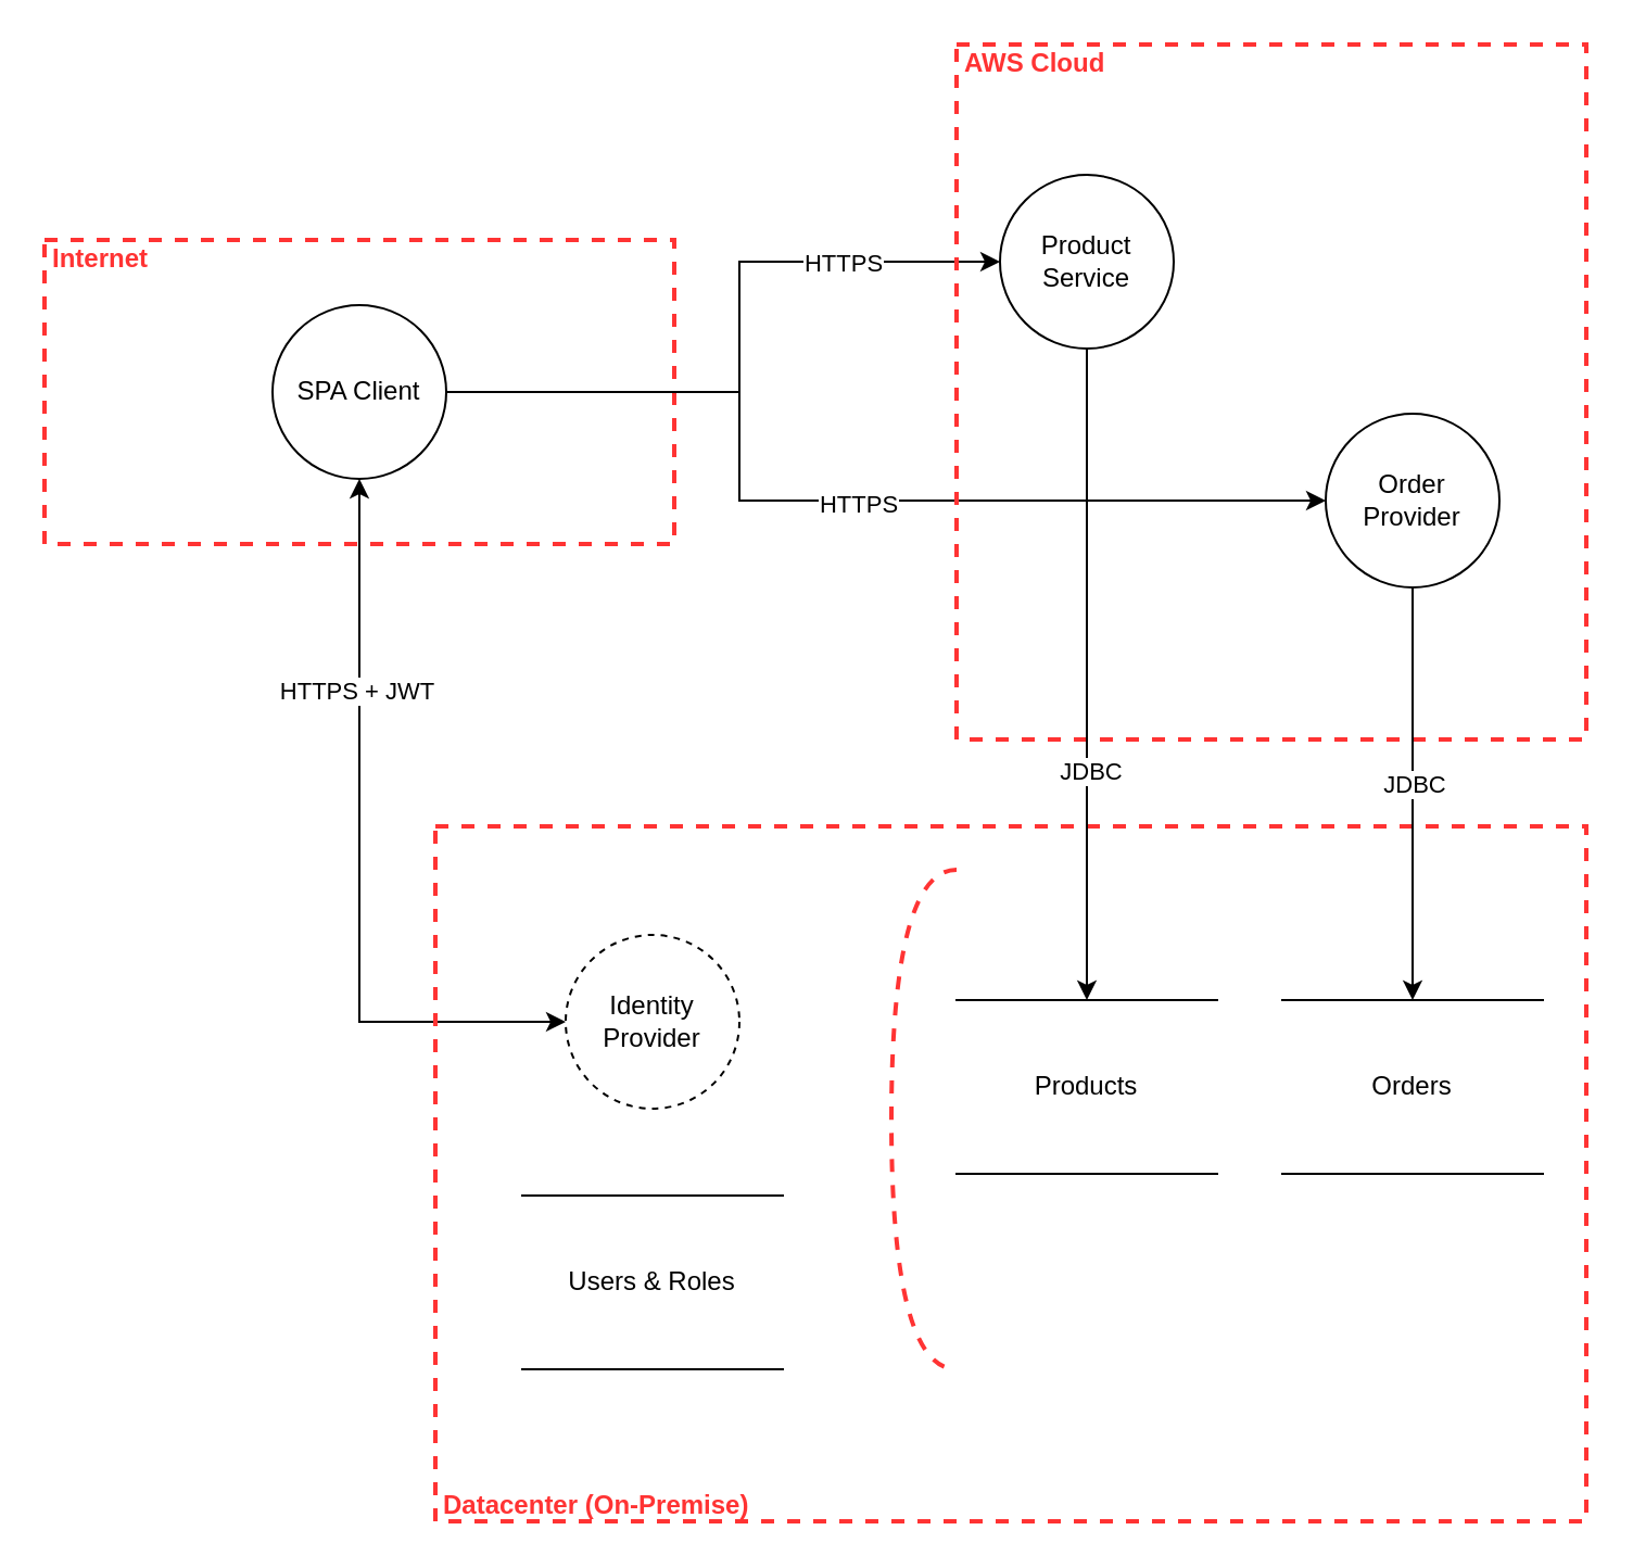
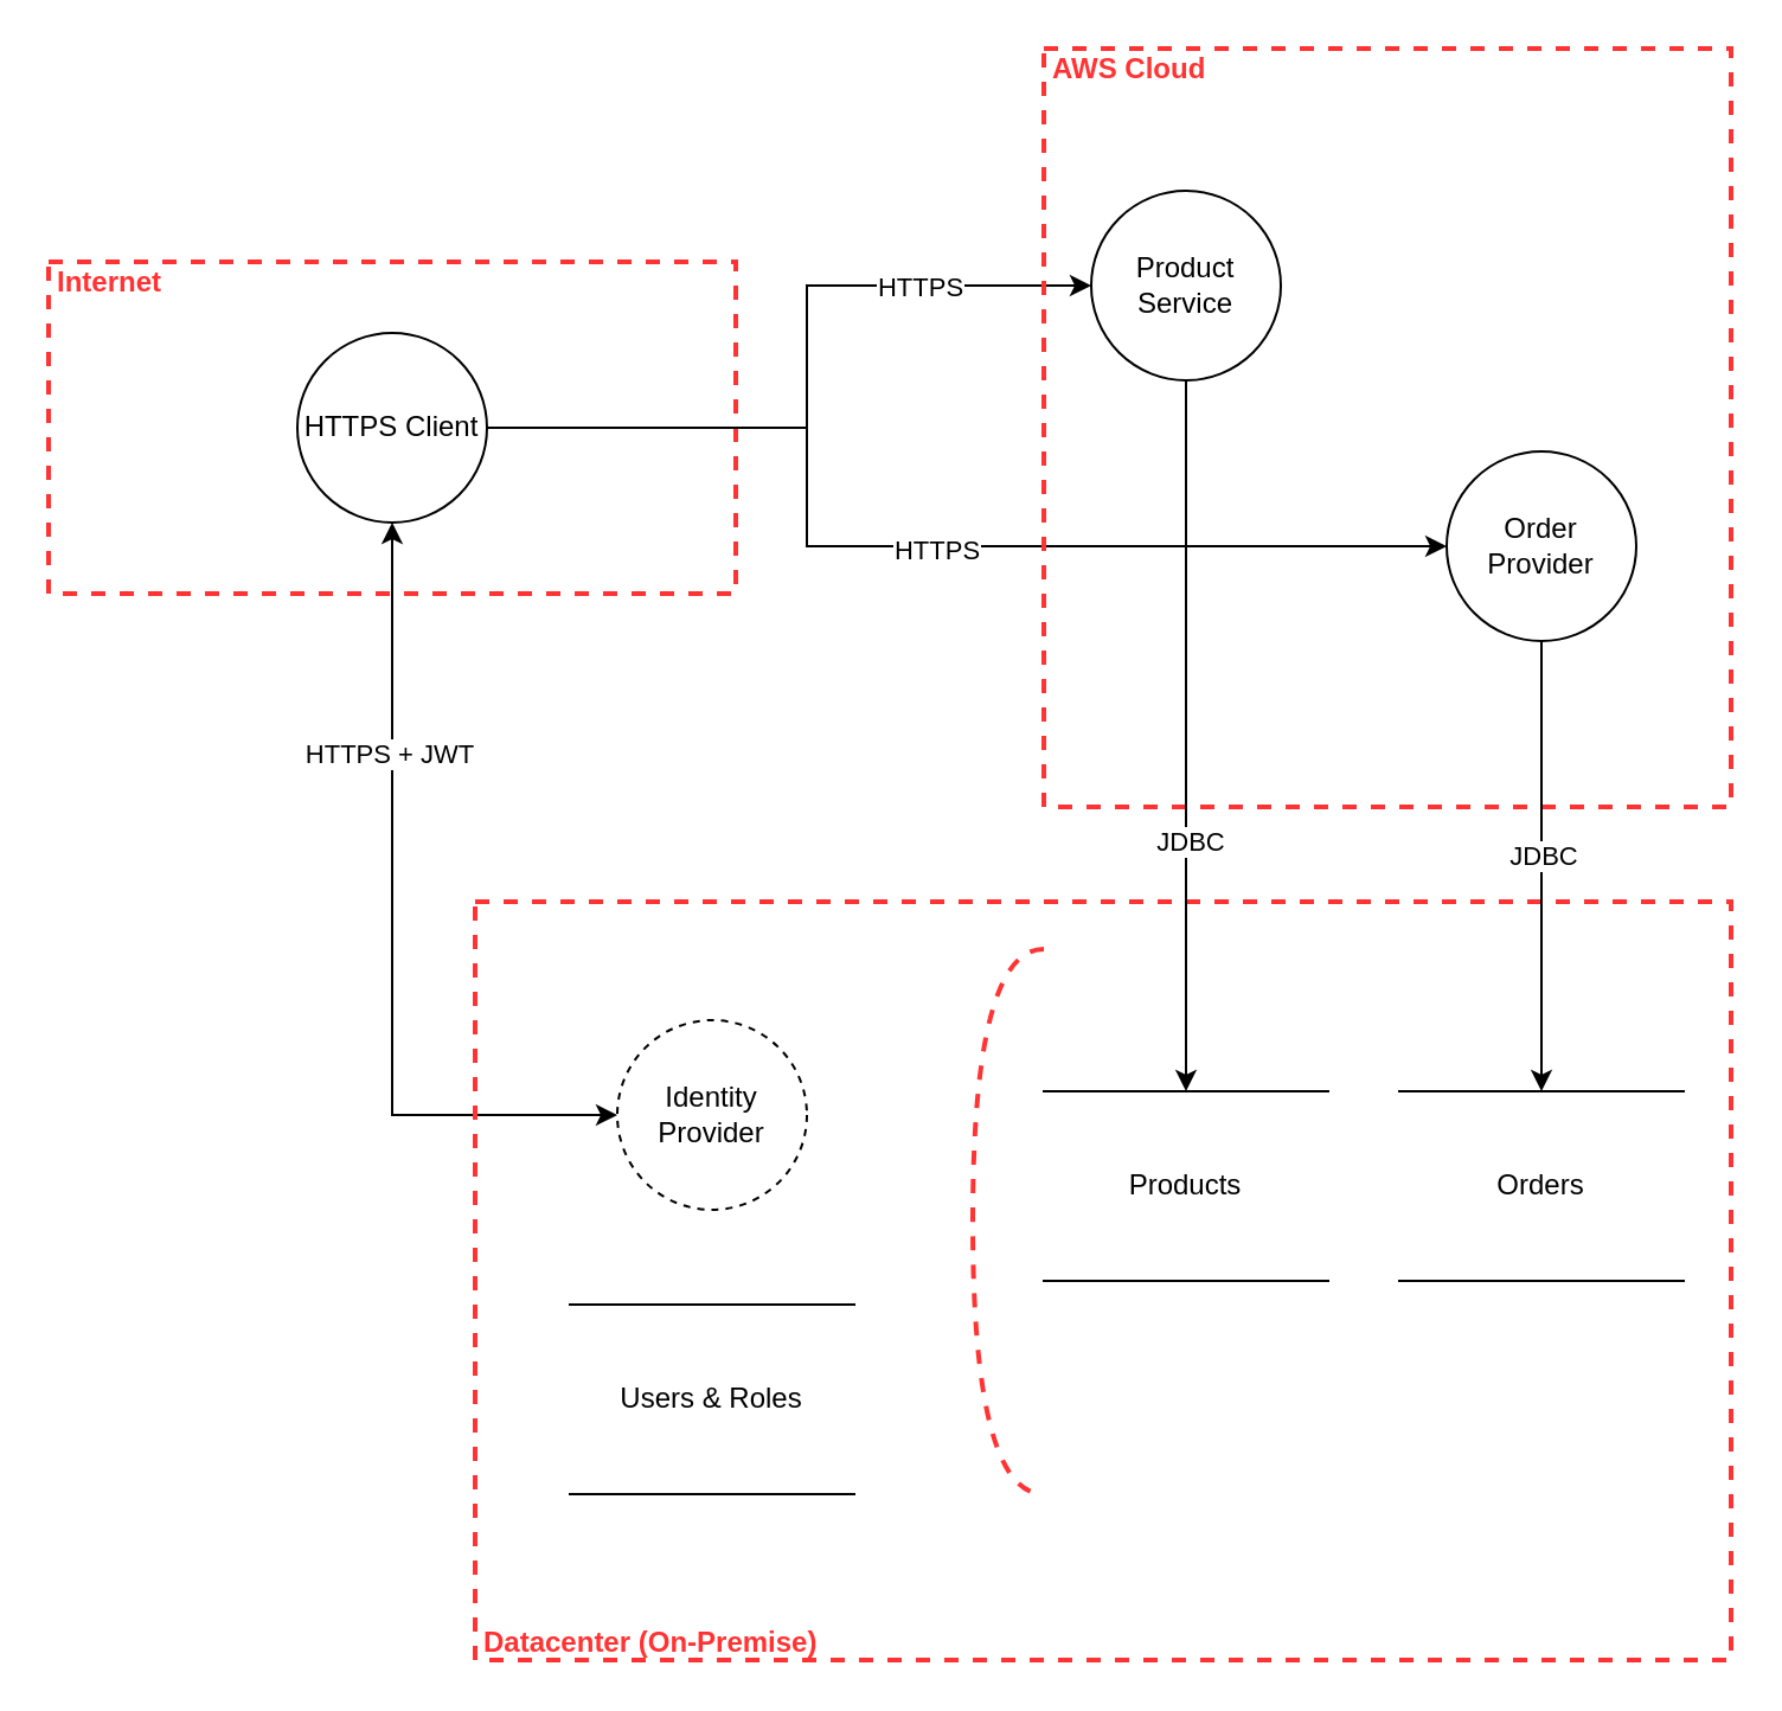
  <mxCell id="0" />
  <mxCell id="1" parent="0" />
  <mxCell id="2" value="Internet" style="html=1;fontColor=#FF3333;fontStyle=1;align=left;verticalAlign=top;spacing=0;labelBorderColor=none;fillColor=none;dashed=1;strokeWidth=2;strokeColor=#FF3333;spacingLeft=4;spacingTop=-3;" vertex="1" parent="1"><mxGeometry x="20" y="110" width="290" height="140" as="geometry" /></mxCell>
  <mxCell id="3" style="edgeStyle=orthogonalEdgeStyle;rounded=0;orthogonalLoop=1;jettySize=auto;html=1;entryX=0;entryY=0.5;entryDx=0;entryDy=0;exitX=0.5;exitY=1;exitDx=0;exitDy=0;startArrow=classic;startFill=1;" edge="1" parent="1" source="9" target="12"><mxGeometry relative="1" as="geometry"><Array as="points"><mxPoint x="165" y="470" /></Array></mxGeometry></mxCell>
  <mxCell id="4" value="HTTPS + JWT" style="edgeLabel;html=1;align=center;verticalAlign=middle;resizable=0;points=[];" vertex="1" connectable="0" parent="3"><mxGeometry x="-0.438" y="-2" relative="1" as="geometry"><mxPoint as="offset" /></mxGeometry></mxCell>
  <mxCell id="5" style="edgeStyle=orthogonalEdgeStyle;rounded=0;orthogonalLoop=1;jettySize=auto;html=1;entryX=0;entryY=0.5;entryDx=0;entryDy=0;" edge="1" parent="1" source="9" target="18"><mxGeometry relative="1" as="geometry"><Array as="points"><mxPoint x="340" y="180" /><mxPoint x="340" y="120" /></Array></mxGeometry></mxCell>
  <mxCell id="6" value="HTTPS" style="edgeLabel;html=1;align=center;verticalAlign=middle;resizable=0;points=[];" vertex="1" connectable="0" parent="5"><mxGeometry x="0.536" relative="1" as="geometry"><mxPoint as="offset" /></mxGeometry></mxCell>
  <mxCell id="7" style="edgeStyle=orthogonalEdgeStyle;rounded=0;orthogonalLoop=1;jettySize=auto;html=1;entryX=0;entryY=0.5;entryDx=0;entryDy=0;" edge="1" parent="1" source="9" target="21"><mxGeometry relative="1" as="geometry"><Array as="points"><mxPoint x="340" y="180" /><mxPoint x="340" y="230" /></Array></mxGeometry></mxCell>
  <mxCell id="8" value="HTTPS" style="edgeLabel;html=1;align=center;verticalAlign=middle;resizable=0;points=[];" vertex="1" connectable="0" parent="7"><mxGeometry x="0.051" y="-1" relative="1" as="geometry"><mxPoint as="offset" /></mxGeometry></mxCell>
- <mxCell id="9" value="SPA Client" style="ellipse;whiteSpace=wrap;html=1;aspect=fixed;" vertex="1" parent="1"><mxGeometry x="125" y="140" width="80" height="80" as="geometry" /></mxCell>
+ <mxCell id="9" value="HTTPS Client" style="ellipse;whiteSpace=wrap;html=1;aspect=fixed;" vertex="1" parent="1"><mxGeometry x="125" y="140" width="80" height="80" as="geometry" /></mxCell>
  <mxCell id="10" value="AWS Cloud" style="html=1;fontColor=#FF3333;fontStyle=1;align=left;verticalAlign=top;spacing=0;labelBorderColor=none;fillColor=none;dashed=1;strokeWidth=2;strokeColor=#FF3333;spacingLeft=4;spacingTop=-3;" vertex="1" parent="1"><mxGeometry x="440" y="20" width="290" height="320" as="geometry" /></mxCell>
  <mxCell id="11" value="Datacenter (On-Premise)" style="html=1;fontColor=#FF3333;fontStyle=1;align=left;verticalAlign=bottom;spacing=0;labelBorderColor=none;fillColor=none;dashed=1;strokeWidth=2;strokeColor=#FF3333;spacingLeft=4;spacingTop=-3;" vertex="1" parent="1"><mxGeometry x="200" y="380" width="530" height="320" as="geometry" /></mxCell>
  <mxCell id="12" value="Identity Provider" style="ellipse;whiteSpace=wrap;html=1;aspect=fixed;dashed=1;" vertex="1" parent="1"><mxGeometry x="260" y="430" width="80" height="80" as="geometry" /></mxCell>
  <mxCell id="13" value="Users &amp;amp; Roles" style="shape=partialRectangle;whiteSpace=wrap;html=1;left=0;right=0;fillColor=none;" vertex="1" parent="1"><mxGeometry x="240" y="550" width="120" height="80" as="geometry" /></mxCell>
  <mxCell id="14" value="Products" style="shape=partialRectangle;whiteSpace=wrap;html=1;left=0;right=0;fillColor=none;" vertex="1" parent="1"><mxGeometry x="440" y="460" width="120" height="80" as="geometry" /></mxCell>
  <mxCell id="15" value="Orders" style="shape=partialRectangle;whiteSpace=wrap;html=1;left=0;right=0;fillColor=none;" vertex="1" parent="1"><mxGeometry x="590" y="460" width="120" height="80" as="geometry" /></mxCell>
  <mxCell id="16" style="edgeStyle=orthogonalEdgeStyle;rounded=0;orthogonalLoop=1;jettySize=auto;html=1;entryX=0.5;entryY=0;entryDx=0;entryDy=0;" edge="1" parent="1" source="18" target="14"><mxGeometry relative="1" as="geometry" /></mxCell>
  <mxCell id="17" value="JDBC" style="edgeLabel;html=1;align=center;verticalAlign=middle;resizable=0;points=[];" vertex="1" connectable="0" parent="16"><mxGeometry x="0.293" y="1" relative="1" as="geometry"><mxPoint as="offset" /></mxGeometry></mxCell>
  <mxCell id="18" value="Product Service" style="ellipse;whiteSpace=wrap;html=1;aspect=fixed;" vertex="1" parent="1"><mxGeometry x="460" y="80" width="80" height="80" as="geometry" /></mxCell>
  <mxCell id="19" style="edgeStyle=orthogonalEdgeStyle;rounded=0;orthogonalLoop=1;jettySize=auto;html=1;entryX=0.5;entryY=0;entryDx=0;entryDy=0;exitX=0.5;exitY=1;exitDx=0;exitDy=0;" edge="1" parent="1" source="21" target="15"><mxGeometry relative="1" as="geometry"><Array as="points"><mxPoint x="650" y="430" /><mxPoint x="650" y="430" /></Array></mxGeometry></mxCell>
  <mxCell id="20" value="JDBC" style="edgeLabel;html=1;align=center;verticalAlign=middle;resizable=0;points=[];" vertex="1" connectable="0" parent="19"><mxGeometry x="0.03" relative="1" as="geometry"><mxPoint y="-8" as="offset" /></mxGeometry></mxCell>
  <mxCell id="21" value="Order Provider" style="ellipse;whiteSpace=wrap;html=1;aspect=fixed;" vertex="1" parent="1"><mxGeometry x="610" y="190" width="80" height="80" as="geometry" /></mxCell>
  <mxCell id="22" value="" style="shape=requiredInterface;html=1;verticalLabelPosition=bottom;dashed=1;strokeColor=#FF3333;strokeWidth=2;fillColor=none;fontColor=#FF3333;align=center;verticalAlign=top;labelPosition=center;flipH=1;" vertex="1" parent="1"><mxGeometry x="410" y="400" width="30" height="230" as="geometry" /></mxCell>
